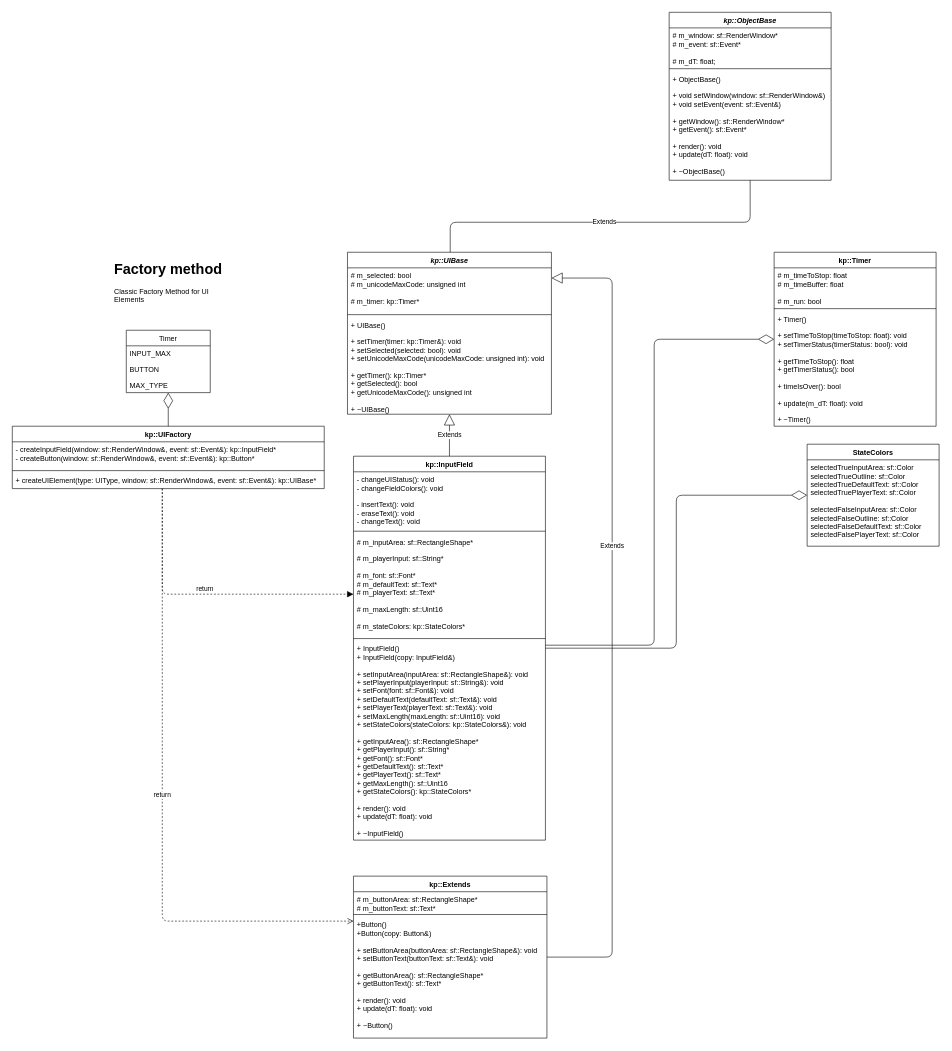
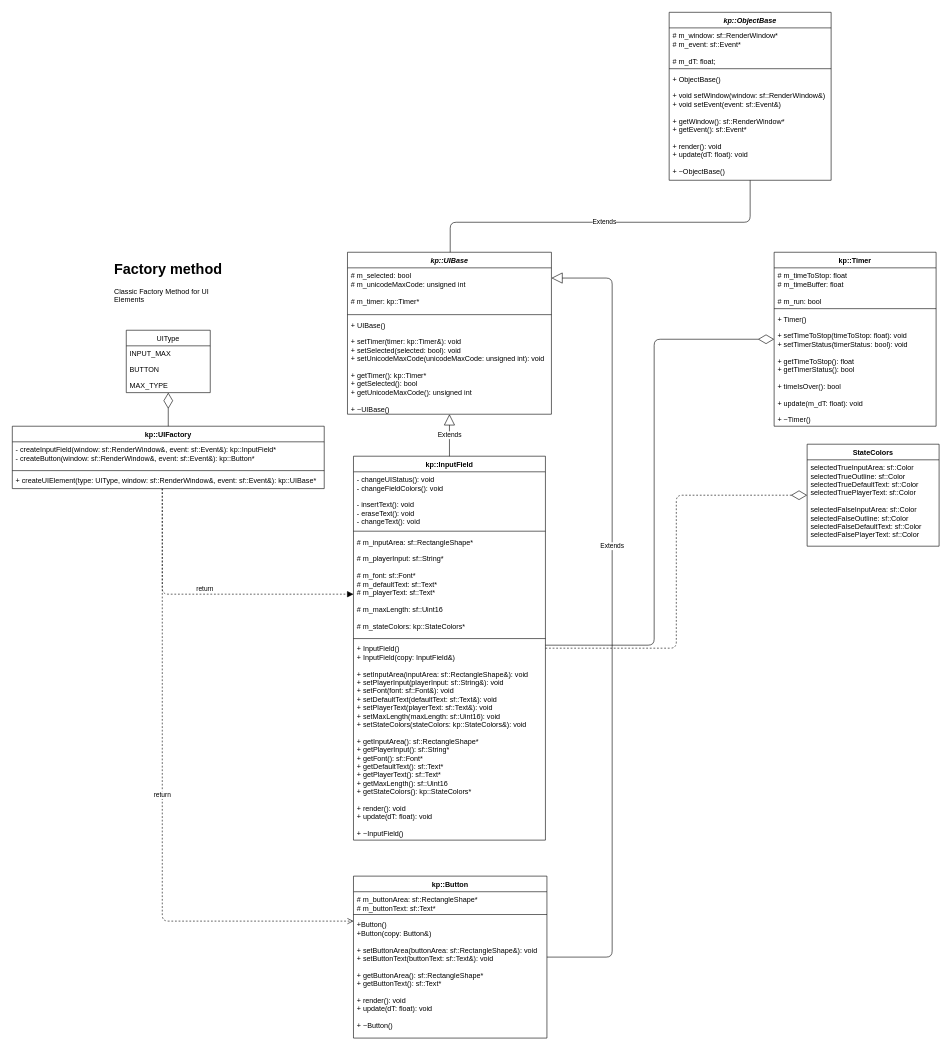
  <mxCell id="0" />
  <mxCell id="1" value="Основной" parent="0" />
  <mxCell id="2" value="kp::ObjectBase" style="swimlane;fontStyle=3;align=center;verticalAlign=top;childLayout=stackLayout;horizontal=1;startSize=26;horizontalStack=0;resizeParent=1;resizeParentMax=0;resizeLast=0;collapsible=1;marginBottom=0;" parent="1" vertex="1"><mxGeometry x="1115" y="20" width="270" height="280" as="geometry"><mxRectangle x="270" y="230" width="100" height="26" as="alternateBounds" /></mxGeometry></mxCell>
  <mxCell id="3" value="# m_window: sf::RenderWindow*&#10;# m_event: sf::Event*&#10;&#10;# m_dT: float;" style="text;strokeColor=none;fillColor=none;align=left;verticalAlign=top;spacingLeft=4;spacingRight=4;overflow=hidden;rotatable=0;points=[[0,0.5],[1,0.5]];portConstraint=eastwest;" parent="2" vertex="1"><mxGeometry y="26" width="270" height="64" as="geometry" /></mxCell>
  <mxCell id="4" value="" style="line;strokeWidth=1;fillColor=none;align=left;verticalAlign=middle;spacingTop=-1;spacingLeft=3;spacingRight=3;rotatable=0;labelPosition=right;points=[];portConstraint=eastwest;" parent="2" vertex="1"><mxGeometry y="90" width="270" height="8" as="geometry" /></mxCell>
  <mxCell id="5" value="+ ObjectBase()&#10;&#10;+ void setWindow(window: sf::RenderWindow&amp;)&#10;+ void setEvent(event: sf::Event&amp;)&#10;&#10;+ getWindow(): sf::RenderWindow*&#10;+ getEvent(): sf::Event*&#10;&#10;+ render(): void&#10;+ update(dT: float): void&#10;&#10;+ ~ObjectBase()" style="text;strokeColor=none;fillColor=none;align=left;verticalAlign=top;spacingLeft=4;spacingRight=4;overflow=hidden;rotatable=0;points=[[0,0.5],[1,0.5]];portConstraint=eastwest;" parent="2" vertex="1"><mxGeometry y="98" width="270" height="182" as="geometry" /></mxCell>
  <mxCell id="6" value="kp::UIBase" style="swimlane;fontStyle=3;align=center;verticalAlign=top;childLayout=stackLayout;horizontal=1;startSize=26;horizontalStack=0;resizeParent=1;resizeParentMax=0;resizeLast=0;collapsible=1;marginBottom=0;" parent="1" vertex="1"><mxGeometry x="578.75" y="420" width="340" height="270" as="geometry" /></mxCell>
  <mxCell id="7" value="# m_selected: bool&#10;# m_unicodeMaxCode: unsigned int&#10;&#10;# m_timer: kp::Timer*" style="text;strokeColor=none;fillColor=none;align=left;verticalAlign=top;spacingLeft=4;spacingRight=4;overflow=hidden;rotatable=0;points=[[0,0.5],[1,0.5]];portConstraint=eastwest;" parent="6" vertex="1"><mxGeometry y="26" width="340" height="74" as="geometry" /></mxCell>
  <mxCell id="8" value="" style="line;strokeWidth=1;fillColor=none;align=left;verticalAlign=middle;spacingTop=-1;spacingLeft=3;spacingRight=3;rotatable=0;labelPosition=right;points=[];portConstraint=eastwest;" parent="6" vertex="1"><mxGeometry y="100" width="340" height="8" as="geometry" /></mxCell>
  <mxCell id="9" value="+ UIBase()&#10;&#10;+ setTimer(timer: kp::Timer&amp;): void&#10;+ setSelected(selected: bool): void&#10;+ setUnicodeMaxCode(unicodeMaxCode: unsigned int): void&#10;&#10;+ getTimer(): kp::Timer*&#10;+ getSelected(): bool&#10;+ getUnicodeMaxCode(): unsigned int&#10;&#10;+ ~UIBase()" style="text;strokeColor=none;fillColor=none;align=left;verticalAlign=top;spacingLeft=4;spacingRight=4;overflow=hidden;rotatable=0;points=[[0,0.5],[1,0.5]];portConstraint=eastwest;" parent="6" vertex="1"><mxGeometry y="108" width="340" height="162" as="geometry" /></mxCell>
  <mxCell id="10" value="kp::InputField" style="swimlane;fontStyle=1;align=center;verticalAlign=top;childLayout=stackLayout;horizontal=1;startSize=26;horizontalStack=0;resizeParent=1;resizeParentMax=0;resizeLast=0;collapsible=1;marginBottom=0;" parent="1" vertex="1"><mxGeometry x="588.75" y="760" width="320" height="640" as="geometry"><mxRectangle x="440" y="640.0" width="110" height="26" as="alternateBounds" /></mxGeometry></mxCell>
  <mxCell id="11" value="- changeUIStatus(): void&#10;- changeFieldColors(): void&#10;&#10;- insertText(): void&#10;- eraseText(): void&#10;- changeText(): void" style="text;strokeColor=none;fillColor=none;align=left;verticalAlign=top;spacingLeft=4;spacingRight=4;overflow=hidden;rotatable=0;points=[[0,0.5],[1,0.5]];portConstraint=eastwest;" parent="10" vertex="1"><mxGeometry y="26" width="320" height="94" as="geometry" /></mxCell>
  <mxCell id="12" value="" style="line;strokeWidth=1;fillColor=none;align=left;verticalAlign=middle;spacingTop=-1;spacingLeft=3;spacingRight=3;rotatable=0;labelPosition=right;points=[];portConstraint=eastwest;" parent="10" vertex="1"><mxGeometry y="120" width="320" height="10" as="geometry" /></mxCell>
  <mxCell id="13" value="# m_inputArea: sf::RectangleShape*&#10;&#10;# m_playerInput: sf::String*&#10;&#10;# m_font: sf::Font*&#10;# m_defaultText: sf::Text*&#10;# m_playerText: sf::Text*&#10;&#10;# m_maxLength: sf::Uint16&#10;&#10;# m_stateColors: kp::StateColors*" style="text;strokeColor=none;fillColor=none;align=left;verticalAlign=top;spacingLeft=4;spacingRight=4;overflow=hidden;rotatable=0;points=[[0,0.5],[1,0.5]];portConstraint=eastwest;" parent="10" vertex="1"><mxGeometry y="130" width="320" height="170" as="geometry" /></mxCell>
  <mxCell id="14" value="" style="line;strokeWidth=1;fillColor=none;align=left;verticalAlign=middle;spacingTop=-1;spacingLeft=3;spacingRight=3;rotatable=0;labelPosition=right;points=[];portConstraint=eastwest;" parent="10" vertex="1"><mxGeometry y="300" width="320" height="8" as="geometry" /></mxCell>
  <mxCell id="15" value="+ InputField()&#10;+ InputField(copy: InputField&amp;)&#10;&#10;+ setInputArea(inputArea: sf::RectangleShape&amp;): void&#10;+ setPlayerInput(playerInput: sf::String&amp;): void&#10;+ setFont(font: sf::Font&amp;): void&#10;+ setDefaultText(defaultText: sf::Text&amp;): void&#10;+ setPlayerText(playerText: sf::Text&amp;): void&#10;+ setMaxLength(maxLength: sf::Uint16): void&#10;+ setStateColors(stateColors: kp::StateColors&amp;): void&#10;&#10;+ getInputArea(): sf::RectangleShape*&#10;+ getPlayerInput(): sf::String*&#10;+ getFont(): sf::Font*&#10;+ getDefaultText(): sf::Text*&#10;+ getPlayerText(): sf::Text*&#10;+ getMaxLength(): sf::Uint16&#10;+ getStateColors(): kp::StateColors*&#10;&#10;+ render(): void&#10;+ update(dT: float): void&#10;&#10;+ ~InputField()" style="text;strokeColor=none;fillColor=none;align=left;verticalAlign=top;spacingLeft=4;spacingRight=4;overflow=hidden;rotatable=0;points=[[0,0.5],[1,0.5]];portConstraint=eastwest;" parent="10" vertex="1"><mxGeometry y="308" width="320" height="332" as="geometry" /></mxCell>
- <mxCell id="16" value="kp::Extends" style="swimlane;fontStyle=1;align=center;verticalAlign=top;childLayout=stackLayout;horizontal=1;startSize=26;horizontalStack=0;resizeParent=1;resizeParentMax=0;resizeLast=0;collapsible=1;marginBottom=0;" parent="1" vertex="1"><mxGeometry x="588.75" y="1460" width="322.5" height="270" as="geometry" /></mxCell>
+ <mxCell id="16" value="kp::Button" style="swimlane;fontStyle=1;align=center;verticalAlign=top;childLayout=stackLayout;horizontal=1;startSize=26;horizontalStack=0;resizeParent=1;resizeParentMax=0;resizeLast=0;collapsible=1;marginBottom=0;" parent="1" vertex="1"><mxGeometry x="588.75" y="1460" width="322.5" height="270" as="geometry" /></mxCell>
  <mxCell id="17" value="# m_buttonArea: sf::RectangleShape*&#10;# m_buttonText: sf::Text*" style="text;strokeColor=none;fillColor=none;align=left;verticalAlign=top;spacingLeft=4;spacingRight=4;overflow=hidden;rotatable=0;points=[[0,0.5],[1,0.5]];portConstraint=eastwest;" parent="16" vertex="1"><mxGeometry y="26" width="322.5" height="34" as="geometry" /></mxCell>
  <mxCell id="18" value="" style="line;strokeWidth=1;fillColor=none;align=left;verticalAlign=middle;spacingTop=-1;spacingLeft=3;spacingRight=3;rotatable=0;labelPosition=right;points=[];portConstraint=eastwest;" parent="16" vertex="1"><mxGeometry y="60" width="322.5" height="8" as="geometry" /></mxCell>
  <mxCell id="19" value="+Button()&#10;+Button(copy: Button&amp;)&#10;&#10;+ setButtonArea(buttonArea: sf::RectangleShape&amp;): void&#10;&#09;&#09;+ setButtonText(buttonText: sf::Text&amp;): void&#10;&#10;+ getButtonArea(): sf::RectangleShape*&#10;+ getButtonText(): sf::Text*&#10;&#10;+ render(): void&#10;+ update(dT: float): void&#10;&#10;+ ~Button()" style="text;strokeColor=none;fillColor=none;align=left;verticalAlign=top;spacingLeft=4;spacingRight=4;overflow=hidden;rotatable=0;points=[[0,0.5],[1,0.5]];portConstraint=eastwest;" parent="16" vertex="1"><mxGeometry y="68" width="322.5" height="202" as="geometry" /></mxCell>
  <mxCell id="20" value="kp::UIFactory" style="swimlane;fontStyle=1;align=center;verticalAlign=top;childLayout=stackLayout;horizontal=1;startSize=26;horizontalStack=0;resizeParent=1;resizeParentMax=0;resizeLast=0;collapsible=1;marginBottom=0;" parent="1" vertex="1"><mxGeometry x="20" y="710" width="520" height="104" as="geometry" /></mxCell>
  <mxCell id="21" value="- createInputField(window: sf::RenderWindow&amp;, event: sf::Event&amp;): kp::InputField*&#10;- createButton(window: sf::RenderWindow&amp;, event: sf::Event&amp;): kp::Button*" style="text;strokeColor=none;fillColor=none;align=left;verticalAlign=top;spacingLeft=4;spacingRight=4;overflow=hidden;rotatable=0;points=[[0,0.5],[1,0.5]];portConstraint=eastwest;rounded=1;shadow=0;glass=0;sketch=0;" parent="20" vertex="1"><mxGeometry y="26" width="520" height="44" as="geometry" /></mxCell>
  <mxCell id="22" value="" style="line;strokeWidth=1;fillColor=none;align=left;verticalAlign=middle;spacingTop=-1;spacingLeft=3;spacingRight=3;rotatable=0;labelPosition=right;points=[];portConstraint=eastwest;" parent="20" vertex="1"><mxGeometry y="70" width="520" height="8" as="geometry" /></mxCell>
  <mxCell id="23" value="+ createUIElement(type: UIType, window: sf::RenderWindow&amp;, event: sf::Event&amp;): kp::UIBase*" style="text;strokeColor=none;fillColor=none;align=left;verticalAlign=top;spacingLeft=4;spacingRight=4;overflow=hidden;rotatable=0;points=[[0,0.5],[1,0.5]];portConstraint=eastwest;" parent="20" vertex="1"><mxGeometry y="78" width="520" height="26" as="geometry" /></mxCell>
  <mxCell id="24" value="Extends" style="endArrow=block;endSize=16;endFill=0;html=1;edgeStyle=orthogonalEdgeStyle;" parent="1" source="10" target="6" edge="1"><mxGeometry width="160" relative="1" as="geometry"><mxPoint x="710" y="580" as="sourcePoint" /><mxPoint x="830" y="580" as="targetPoint" /></mxGeometry></mxCell>
  <mxCell id="25" value="Extends" style="endArrow=none;endSize=16;endFill=0;html=1;edgeStyle=orthogonalEdgeStyle;" parent="1" source="6" target="2" edge="1"><mxGeometry x="-0.01" width="160" relative="1" as="geometry"><mxPoint x="720" y="300" as="sourcePoint" /><mxPoint x="880" y="300" as="targetPoint" /><Array as="points"><mxPoint x="750" y="370" /><mxPoint x="1250" y="370" /></Array><mxPoint as="offset" /></mxGeometry></mxCell>
  <mxCell id="26" value="Extends" style="endArrow=block;endSize=16;endFill=0;html=1;edgeStyle=orthogonalEdgeStyle;" parent="1" source="16" target="6" edge="1"><mxGeometry x="0.184" width="160" relative="1" as="geometry"><mxPoint x="1080" y="520" as="sourcePoint" /><mxPoint x="1240" y="520" as="targetPoint" /><Array as="points"><mxPoint x="1020" y="1595" /><mxPoint x="1020" y="463" /></Array><mxPoint as="offset" /></mxGeometry></mxCell>
  <mxCell id="27" value="return" style="html=1;verticalAlign=bottom;endArrow=block;dashed=1;endSize=8;edgeStyle=orthogonalEdgeStyle;" parent="1" source="20" target="10" edge="1"><mxGeometry relative="1" as="geometry"><mxPoint x="340" y="990" as="sourcePoint" /><mxPoint x="260" y="990" as="targetPoint" /><Array as="points"><mxPoint x="270" y="990" /></Array></mxGeometry></mxCell>
  <mxCell id="28" value="return" style="html=1;verticalAlign=bottom;endArrow=open;dashed=1;endSize=8;edgeStyle=orthogonalEdgeStyle;" parent="1" source="20" target="16" edge="1"><mxGeometry relative="1" as="geometry"><mxPoint x="360" y="1070" as="sourcePoint" /><mxPoint x="280" y="1070" as="targetPoint" /><Array as="points"><mxPoint x="270" y="1535" /></Array></mxGeometry></mxCell>
- <mxCell id="29" value="Timer" style="swimlane;fontStyle=0;childLayout=stackLayout;horizontal=1;startSize=26;fillColor=none;horizontalStack=0;resizeParent=1;resizeParentMax=0;resizeLast=0;collapsible=1;marginBottom=0;" parent="1" vertex="1"><mxGeometry x="210" y="550" width="140" height="104" as="geometry" /></mxCell>
+ <mxCell id="29" value="UIType" style="swimlane;fontStyle=0;childLayout=stackLayout;horizontal=1;startSize=26;fillColor=none;horizontalStack=0;resizeParent=1;resizeParentMax=0;resizeLast=0;collapsible=1;marginBottom=0;" parent="1" vertex="1"><mxGeometry x="210" y="550" width="140" height="104" as="geometry" /></mxCell>
  <mxCell id="30" value="INPUT_MAX" style="text;strokeColor=none;fillColor=none;align=left;verticalAlign=top;spacingLeft=4;spacingRight=4;overflow=hidden;rotatable=0;points=[[0,0.5],[1,0.5]];portConstraint=eastwest;" parent="29" vertex="1"><mxGeometry y="26" width="140" height="26" as="geometry" /></mxCell>
  <mxCell id="31" value="BUTTON" style="text;strokeColor=none;fillColor=none;align=left;verticalAlign=top;spacingLeft=4;spacingRight=4;overflow=hidden;rotatable=0;points=[[0,0.5],[1,0.5]];portConstraint=eastwest;" parent="29" vertex="1"><mxGeometry y="52" width="140" height="26" as="geometry" /></mxCell>
  <mxCell id="32" value="MAX_TYPE" style="text;strokeColor=none;fillColor=none;align=left;verticalAlign=top;spacingLeft=4;spacingRight=4;overflow=hidden;rotatable=0;points=[[0,0.5],[1,0.5]];portConstraint=eastwest;" parent="29" vertex="1"><mxGeometry y="78" width="140" height="26" as="geometry" /></mxCell>
  <mxCell id="33" value="&lt;h1&gt;Factory method&lt;/h1&gt;&lt;p&gt;Classic Factory Method for UI Elements&lt;/p&gt;" style="text;html=1;strokeColor=none;fillColor=none;spacing=5;spacingTop=-20;whiteSpace=wrap;overflow=hidden;rounded=0;shadow=0;glass=0;sketch=0;" parent="1" vertex="1"><mxGeometry x="185" y="428" width="190" height="78" as="geometry" /></mxCell>
  <mxCell id="34" value="kp::Timer" style="swimlane;fontStyle=1;align=center;verticalAlign=top;childLayout=stackLayout;horizontal=1;startSize=26;horizontalStack=0;resizeParent=1;resizeParentMax=0;resizeLast=0;collapsible=1;marginBottom=0;fillColor=none;" parent="1" vertex="1"><mxGeometry x="1290" y="420" width="270" height="290" as="geometry" /></mxCell>
  <mxCell id="35" value="# m_timeToStop: float&#10;# m_timeBuffer: float&#10;&#10;# m_run: bool" style="text;strokeColor=none;fillColor=none;align=left;verticalAlign=top;spacingLeft=4;spacingRight=4;overflow=hidden;rotatable=0;points=[[0,0.5],[1,0.5]];portConstraint=eastwest;" parent="34" vertex="1"><mxGeometry y="26" width="270" height="64" as="geometry" /></mxCell>
  <mxCell id="36" value="" style="line;strokeWidth=1;fillColor=none;align=left;verticalAlign=middle;spacingTop=-1;spacingLeft=3;spacingRight=3;rotatable=0;labelPosition=right;points=[];portConstraint=eastwest;" parent="34" vertex="1"><mxGeometry y="90" width="270" height="8" as="geometry" /></mxCell>
  <mxCell id="37" value="+ Timer()&#10;&#10;+ setTimeToStop(timeToStop: float): void&#10;+ setTimerStatus(timerStatus: bool): void&#10;&#10;+ getTimeToStop(): float&#10;+ getTimerStatus(): bool&#10;&#10;+ timeIsOver(): bool&#10;&#10;+ update(m_dT: float): void&#10;&#10;+ ~Timer()" style="text;strokeColor=none;fillColor=none;align=left;verticalAlign=top;spacingLeft=4;spacingRight=4;overflow=hidden;rotatable=0;points=[[0,0.5],[1,0.5]];portConstraint=eastwest;" parent="34" vertex="1"><mxGeometry y="98" width="270" height="192" as="geometry" /></mxCell>
  <mxCell id="38" value="StateColors" style="swimlane;fontStyle=1;align=center;verticalAlign=top;childLayout=stackLayout;horizontal=1;startSize=26;horizontalStack=0;resizeParent=1;resizeParentMax=0;resizeLast=0;collapsible=1;marginBottom=0;" parent="1" vertex="1"><mxGeometry x="1345" y="740" width="220" height="170" as="geometry" /></mxCell>
  <mxCell id="39" value="selectedTrueInputArea: sf::Color&#10;selectedTrueOutline: sf::Color&#10;selectedTrueDefaultText: sf::Color&#10;selectedTruePlayerText: sf::Color&#10;&#10;selectedFalseInputArea: sf::Color&#10;selectedFalseOutline: sf::Color&#10;selectedFalseDefaultText: sf::Color&#10;selectedFalsePlayerText: sf::Color" style="text;strokeColor=none;fillColor=none;align=left;verticalAlign=top;spacingLeft=4;spacingRight=4;overflow=hidden;rotatable=0;points=[[0,0.5],[1,0.5]];portConstraint=eastwest;" parent="38" vertex="1"><mxGeometry y="26" width="220" height="144" as="geometry" /></mxCell>
- <mxCell id="40" value="" style="endArrow=diamondThin;endFill=0;endSize=24;html=1;edgeStyle=orthogonalEdgeStyle;" edge="1" parent="1" source="10" target="38"><mxGeometry width="160" relative="1" as="geometry"><mxPoint x="1190" y="1040" as="sourcePoint" /><mxPoint x="1350" y="1040" as="targetPoint" /></mxGeometry></mxCell>
+ <mxCell id="40" value="" style="endArrow=diamondThin;endFill=0;endSize=24;html=1;edgeStyle=orthogonalEdgeStyle;dashed=1;" edge="1" parent="1" source="10" target="38"><mxGeometry width="160" relative="1" as="geometry"><mxPoint x="1190" y="1040" as="sourcePoint" /><mxPoint x="1350" y="1040" as="targetPoint" /></mxGeometry></mxCell>
  <mxCell id="41" value="" style="endArrow=diamondThin;endFill=0;endSize=24;html=1;edgeStyle=orthogonalEdgeStyle;" edge="1" parent="1" source="10" target="34"><mxGeometry width="160" relative="1" as="geometry"><mxPoint x="1200" y="1090" as="sourcePoint" /><mxPoint x="1360" y="1090" as="targetPoint" /><Array as="points"><mxPoint x="1090" y="1075" /><mxPoint x="1090" y="565" /></Array></mxGeometry></mxCell>
  <mxCell id="42" value="" style="endArrow=diamondThin;endFill=0;endSize=24;html=1;edgeStyle=orthogonalEdgeStyle;" edge="1" parent="1" source="20" target="29"><mxGeometry width="160" relative="1" as="geometry"><mxPoint x="40" y="670" as="sourcePoint" /><mxPoint x="200" y="670" as="targetPoint" /></mxGeometry></mxCell>
